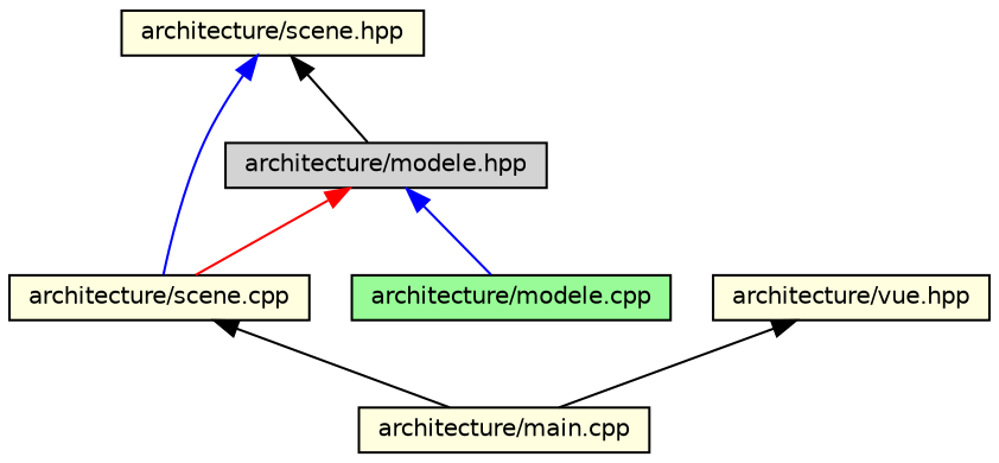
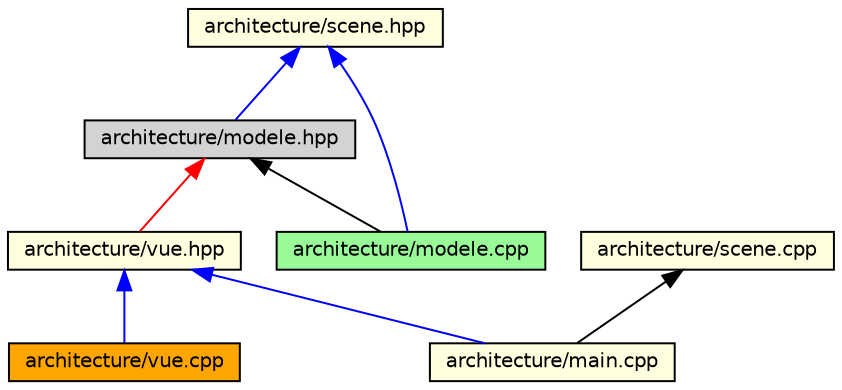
  digraph {
    node [color=black fillcolor=lightyellow fontname=Helvetica fontsize=10 shape=record style=filled]
    edge [color=blue dir=back fontname=Helvetica fontsize=10 labelfontname=Helvetica labelfontsize=10 style=solid]
    n1 [fontcolor=black height=0.2 label="architecture/scene.hpp" width=0.4]
    n2 [fillcolor=lightgrey height=0.2 label="architecture/modele.hpp" width=0.4]
    n3 [height=0.2 label="architecture/scene.cpp" width=0.4]
    n4 [height=0.2 label="architecture/vue.hpp" width=0.4]
    n5 [fillcolor=palegreen height=0.2 label="architecture/modele.cpp" width=0.4]
    n6 [height=0.2 label="architecture/main.cpp" width=0.4]
-   n1 -> n2 [color=black]
-   n1 -> n3
-   n2 -> n3 [color=red]
-   n2 -> n5
+   n7 [fillcolor=orange height=0.2 label="architecture/vue.cpp" width=0.4]
+   n1 -> n2
+   n1 -> n5
+   n2 -> n4 [color=red]
+   n2 -> n5 [color=black]
    n3 -> n6 [color=black]
-   n4 -> n6 [color=black]
+   n4 -> n6
+   n4 -> n7
  }
